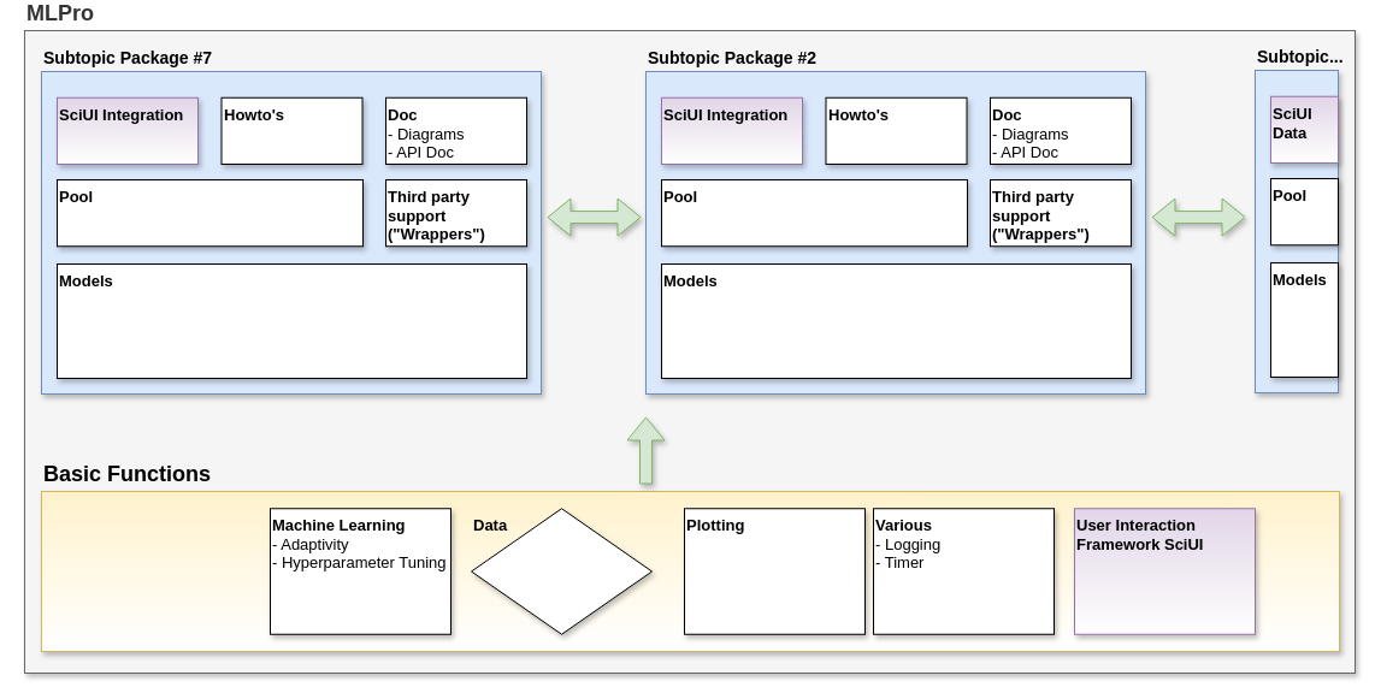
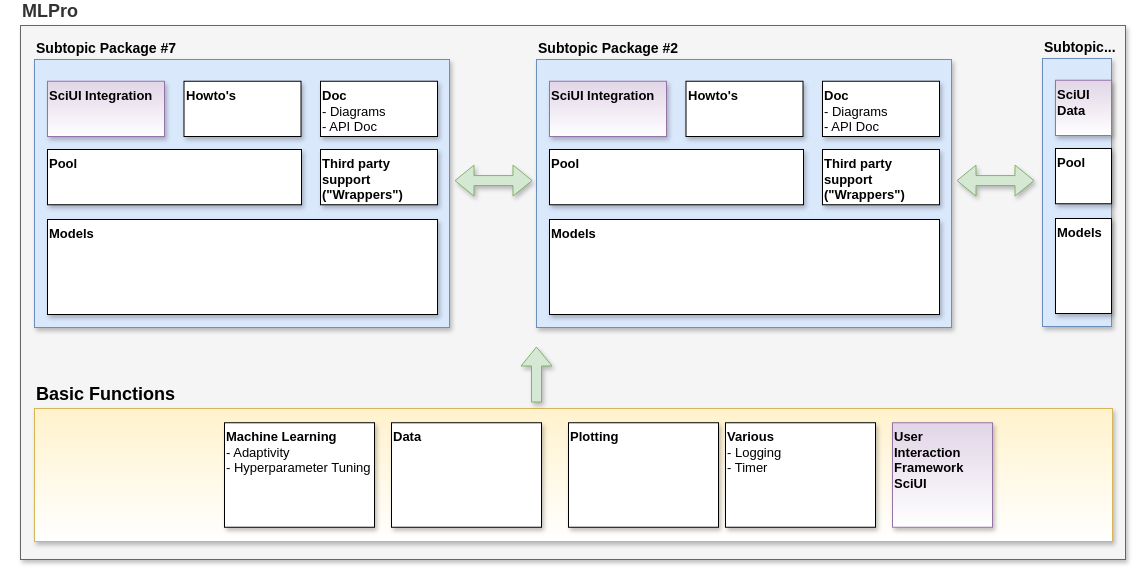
  <mxCell id="0" />
  <mxCell id="1" parent="0" />
  <mxCell id="2" value="MLPro" style="rounded=0;whiteSpace=wrap;html=1;align=left;labelPosition=center;verticalLabelPosition=top;verticalAlign=bottom;fillColor=#f5f5f5;strokeColor=#666666;shadow=1;fontStyle=1;fontSize=18;glass=0;gradientDirection=south;fontColor=#333333;" parent="1" vertex="1"><mxGeometry x="20" y="20" width="1105" height="534" as="geometry" /></mxCell>
  <mxCell id="3" value="Basic Functions" style="rounded=0;whiteSpace=wrap;html=1;align=left;labelPosition=center;verticalLabelPosition=top;verticalAlign=bottom;fillColor=#fff2cc;strokeColor=#d6b656;shadow=1;fontStyle=1;fontSize=18;gradientDirection=south;gradientColor=#ffffff;" parent="1" vertex="1"><mxGeometry x="34" y="403" width="1078" height="133" as="geometry" /></mxCell>
  <mxCell id="4" value="Plotting" style="rounded=0;whiteSpace=wrap;html=1;shadow=1;fillColor=#ffffff;align=left;fontStyle=1;fontSize=13;verticalAlign=top;" parent="1" vertex="1"><mxGeometry x="568" y="417.25" width="150" height="104.5" as="geometry" /></mxCell>
- <mxCell id="5" value="User Interaction Framework SciUI&lt;br&gt;&amp;nbsp;" style="rounded=0;whiteSpace=wrap;html=1;shadow=1;fillColor=#e1d5e7;align=left;fontStyle=1;fontSize=13;verticalAlign=top;strokeColor=#9673a6;gradientColor=#ffffff;" parent="1" vertex="1"><mxGeometry x="892" y="417.25" width="150" height="104.5" as="geometry" /></mxCell>
+ <mxCell id="5" value="User Interaction Framework SciUI&lt;br&gt;&amp;nbsp;" style="rounded=0;whiteSpace=wrap;html=1;shadow=1;fillColor=#e1d5e7;align=left;fontStyle=1;fontSize=13;verticalAlign=top;strokeColor=#9673a6;gradientColor=#ffffff;" parent="1" vertex="1"><mxGeometry x="892" y="417.25" width="100" height="104.5" as="geometry" /></mxCell>
  <mxCell id="6" value="Machine Learning&lt;br&gt;&lt;span style=&quot;font-weight: normal&quot;&gt;- Adaptivity&lt;br&gt;- Hyperparameter Tuning&lt;/span&gt;" style="rounded=0;whiteSpace=wrap;html=1;shadow=1;fillColor=#ffffff;align=left;fontStyle=1;fontSize=13;verticalAlign=top;" parent="1" vertex="1"><mxGeometry x="224" y="417.25" width="150" height="104.5" as="geometry" /></mxCell>
  <mxCell id="7" value="Various&lt;br&gt;&lt;span style=&quot;font-weight: normal&quot;&gt;- Logging&lt;br&gt;- Timer&lt;/span&gt;" style="rounded=0;whiteSpace=wrap;html=1;shadow=1;fillColor=#ffffff;align=left;fontStyle=1;fontSize=13;verticalAlign=top;" parent="1" vertex="1"><mxGeometry x="725" y="417.25" width="150" height="104.5" as="geometry" /></mxCell>
- <mxCell id="8" value="Data" style="rhombus;whiteSpace=wrap;html=1;shadow=1;fillColor=#ffffff;align=left;fontStyle=1;fontSize=13;verticalAlign=top;" parent="1" vertex="1"><mxGeometry x="391" y="417.25" width="150" height="104.5" as="geometry" /></mxCell>
+ <mxCell id="8" value="Data" style="rounded=0;whiteSpace=wrap;html=1;shadow=1;fillColor=#ffffff;align=left;fontStyle=1;fontSize=13;verticalAlign=top;" parent="1" vertex="1"><mxGeometry x="391" y="417.25" width="150" height="104.5" as="geometry" /></mxCell>
  <mxCell id="9" value="" style="group" parent="1" vertex="1" connectable="0"><mxGeometry x="34" y="54" width="415" height="268" as="geometry" /></mxCell>
  <mxCell id="10" value="Subtopic Package #7" style="rounded=0;whiteSpace=wrap;html=1;align=left;labelPosition=center;verticalLabelPosition=top;verticalAlign=bottom;fillColor=#dae8fc;strokeColor=#6c8ebf;shadow=1;fontStyle=1;fontSize=14;gradientDirection=south;glass=0;" parent="9" vertex="1"><mxGeometry width="415" height="268" as="geometry" /></mxCell>
  <mxCell id="11" value="Models" style="rounded=0;whiteSpace=wrap;html=1;shadow=1;fillColor=#ffffff;align=left;fontStyle=1;fontSize=13;verticalAlign=top;" parent="9" vertex="1"><mxGeometry x="13" y="160" width="390" height="95" as="geometry" /></mxCell>
  <mxCell id="12" value="SciUI Integration" style="rounded=0;whiteSpace=wrap;html=1;shadow=1;fillColor=#e1d5e7;align=left;fontStyle=1;fontSize=13;verticalAlign=top;strokeColor=#9673a6;gradientColor=#ffffff;" parent="9" vertex="1"><mxGeometry x="13" y="21.75" width="117" height="55.25" as="geometry" /></mxCell>
  <mxCell id="13" value="Howto's" style="rounded=0;whiteSpace=wrap;html=1;shadow=1;fillColor=#ffffff;align=left;fontStyle=1;fontSize=13;verticalAlign=top;" parent="9" vertex="1"><mxGeometry x="149.5" y="21.75" width="117" height="55.25" as="geometry" /></mxCell>
  <mxCell id="14" value="Doc&lt;br&gt;&lt;span style=&quot;font-weight: normal&quot;&gt;- Diagrams&lt;br&gt;- API Doc&lt;br&gt;&lt;/span&gt;" style="rounded=0;whiteSpace=wrap;html=1;shadow=1;fillColor=#ffffff;align=left;fontStyle=1;fontSize=13;verticalAlign=top;" parent="9" vertex="1"><mxGeometry x="286" y="21.75" width="117" height="55.25" as="geometry" /></mxCell>
  <mxCell id="15" value="Third party support (&quot;Wrappers&quot;)" style="rounded=0;whiteSpace=wrap;html=1;shadow=1;align=left;fontStyle=1;fontSize=13;verticalAlign=top;" parent="9" vertex="1"><mxGeometry x="286" y="90" width="117" height="55.25" as="geometry" /></mxCell>
  <mxCell id="16" value="Pool" style="rounded=0;whiteSpace=wrap;html=1;shadow=1;align=left;fontStyle=1;fontSize=13;verticalAlign=top;" parent="9" vertex="1"><mxGeometry x="13" y="90" width="254" height="55.25" as="geometry" /></mxCell>
  <mxCell id="17" value="" style="group" parent="1" vertex="1" connectable="0"><mxGeometry x="536" y="54" width="415" height="268" as="geometry" /></mxCell>
  <mxCell id="18" value="Subtopic Package #2" style="rounded=0;whiteSpace=wrap;html=1;align=left;labelPosition=center;verticalLabelPosition=top;verticalAlign=bottom;fillColor=#dae8fc;strokeColor=#6c8ebf;shadow=1;fontStyle=1;fontSize=14;gradientDirection=south;glass=0;" parent="17" vertex="1"><mxGeometry width="415" height="268" as="geometry" /></mxCell>
  <mxCell id="19" value="Models" style="rounded=0;whiteSpace=wrap;html=1;shadow=1;fillColor=#ffffff;align=left;fontStyle=1;fontSize=13;verticalAlign=top;" parent="17" vertex="1"><mxGeometry x="13" y="160" width="390" height="95" as="geometry" /></mxCell>
  <mxCell id="20" value="SciUI Integration" style="rounded=0;whiteSpace=wrap;html=1;shadow=1;fillColor=#e1d5e7;align=left;fontStyle=1;fontSize=13;verticalAlign=top;strokeColor=#9673a6;gradientColor=#ffffff;" parent="17" vertex="1"><mxGeometry x="13" y="21.75" width="117" height="55.25" as="geometry" /></mxCell>
  <mxCell id="21" value="Howto's" style="rounded=0;whiteSpace=wrap;html=1;shadow=1;fillColor=#ffffff;align=left;fontStyle=1;fontSize=13;verticalAlign=top;" parent="17" vertex="1"><mxGeometry x="149.5" y="21.75" width="117" height="55.25" as="geometry" /></mxCell>
  <mxCell id="22" value="Doc&lt;br&gt;&lt;span style=&quot;font-weight: normal&quot;&gt;- Diagrams&lt;br&gt;- API Doc&lt;br&gt;&lt;/span&gt;" style="rounded=0;whiteSpace=wrap;html=1;shadow=1;fillColor=#ffffff;align=left;fontStyle=1;fontSize=13;verticalAlign=top;" parent="17" vertex="1"><mxGeometry x="286" y="21.75" width="117" height="55.25" as="geometry" /></mxCell>
  <mxCell id="23" value="Third party support (&quot;Wrappers&quot;)" style="rounded=0;whiteSpace=wrap;html=1;shadow=1;align=left;fontStyle=1;fontSize=13;verticalAlign=top;" parent="17" vertex="1"><mxGeometry x="286" y="90" width="117" height="55.25" as="geometry" /></mxCell>
  <mxCell id="24" value="Pool" style="rounded=0;whiteSpace=wrap;html=1;shadow=1;align=left;fontStyle=1;fontSize=13;verticalAlign=top;" parent="17" vertex="1"><mxGeometry x="13" y="90" width="254" height="55.25" as="geometry" /></mxCell>
  <mxCell id="25" value="" style="shape=flexArrow;endArrow=classic;startArrow=classic;html=1;fontSize=18;fillColor=#d5e8d4;strokeColor=#82b366;shadow=1;" parent="1" edge="1"><mxGeometry width="100" height="100" relative="1" as="geometry"><mxPoint x="454" y="175.08" as="sourcePoint" /><mxPoint x="532" y="175.08" as="targetPoint" /></mxGeometry></mxCell>
  <mxCell id="26" value="" style="shape=flexArrow;endArrow=classic;startArrow=classic;html=1;fontSize=18;fillColor=#d5e8d4;strokeColor=#82b366;shadow=1;" parent="1" edge="1"><mxGeometry width="100" height="100" relative="1" as="geometry"><mxPoint x="956" y="175.08" as="sourcePoint" /><mxPoint x="1034" y="175.08" as="targetPoint" /></mxGeometry></mxCell>
  <mxCell id="27" value="" style="shape=flexArrow;endArrow=none;startArrow=classic;html=1;fontSize=18;fillColor=#d5e8d4;strokeColor=#82b366;shadow=1;endFill=0;" parent="1" edge="1"><mxGeometry width="100" height="100" relative="1" as="geometry"><mxPoint x="536" y="341" as="sourcePoint" /><mxPoint x="536" y="397" as="targetPoint" /></mxGeometry></mxCell>
  <mxCell id="28" value="Subtopic...&amp;nbsp;" style="rounded=0;whiteSpace=wrap;html=1;align=left;labelPosition=center;verticalLabelPosition=top;verticalAlign=bottom;fillColor=#dae8fc;strokeColor=#6c8ebf;shadow=1;fontStyle=1;fontSize=14;gradientDirection=south;glass=0;" parent="1" vertex="1"><mxGeometry x="1042" y="53" width="69" height="268" as="geometry" /></mxCell>
  <mxCell id="29" value="Models" style="rounded=0;whiteSpace=wrap;html=1;shadow=1;fillColor=#ffffff;align=left;fontStyle=1;fontSize=13;verticalAlign=top;" parent="1" vertex="1"><mxGeometry x="1055" y="213" width="56" height="95" as="geometry" /></mxCell>
  <mxCell id="30" value="SciUI Data" style="rounded=0;whiteSpace=wrap;html=1;shadow=1;fillColor=#e1d5e7;align=left;fontStyle=1;fontSize=13;verticalAlign=top;strokeColor=#9673a6;gradientColor=#ffffff;" parent="1" vertex="1"><mxGeometry x="1055" y="74.75" width="56" height="55.25" as="geometry" /></mxCell>
  <mxCell id="31" value="Pool" style="rounded=0;whiteSpace=wrap;html=1;shadow=1;align=left;fontStyle=1;fontSize=13;verticalAlign=top;" parent="1" vertex="1"><mxGeometry x="1055" y="143" width="56" height="55.25" as="geometry" /></mxCell>
